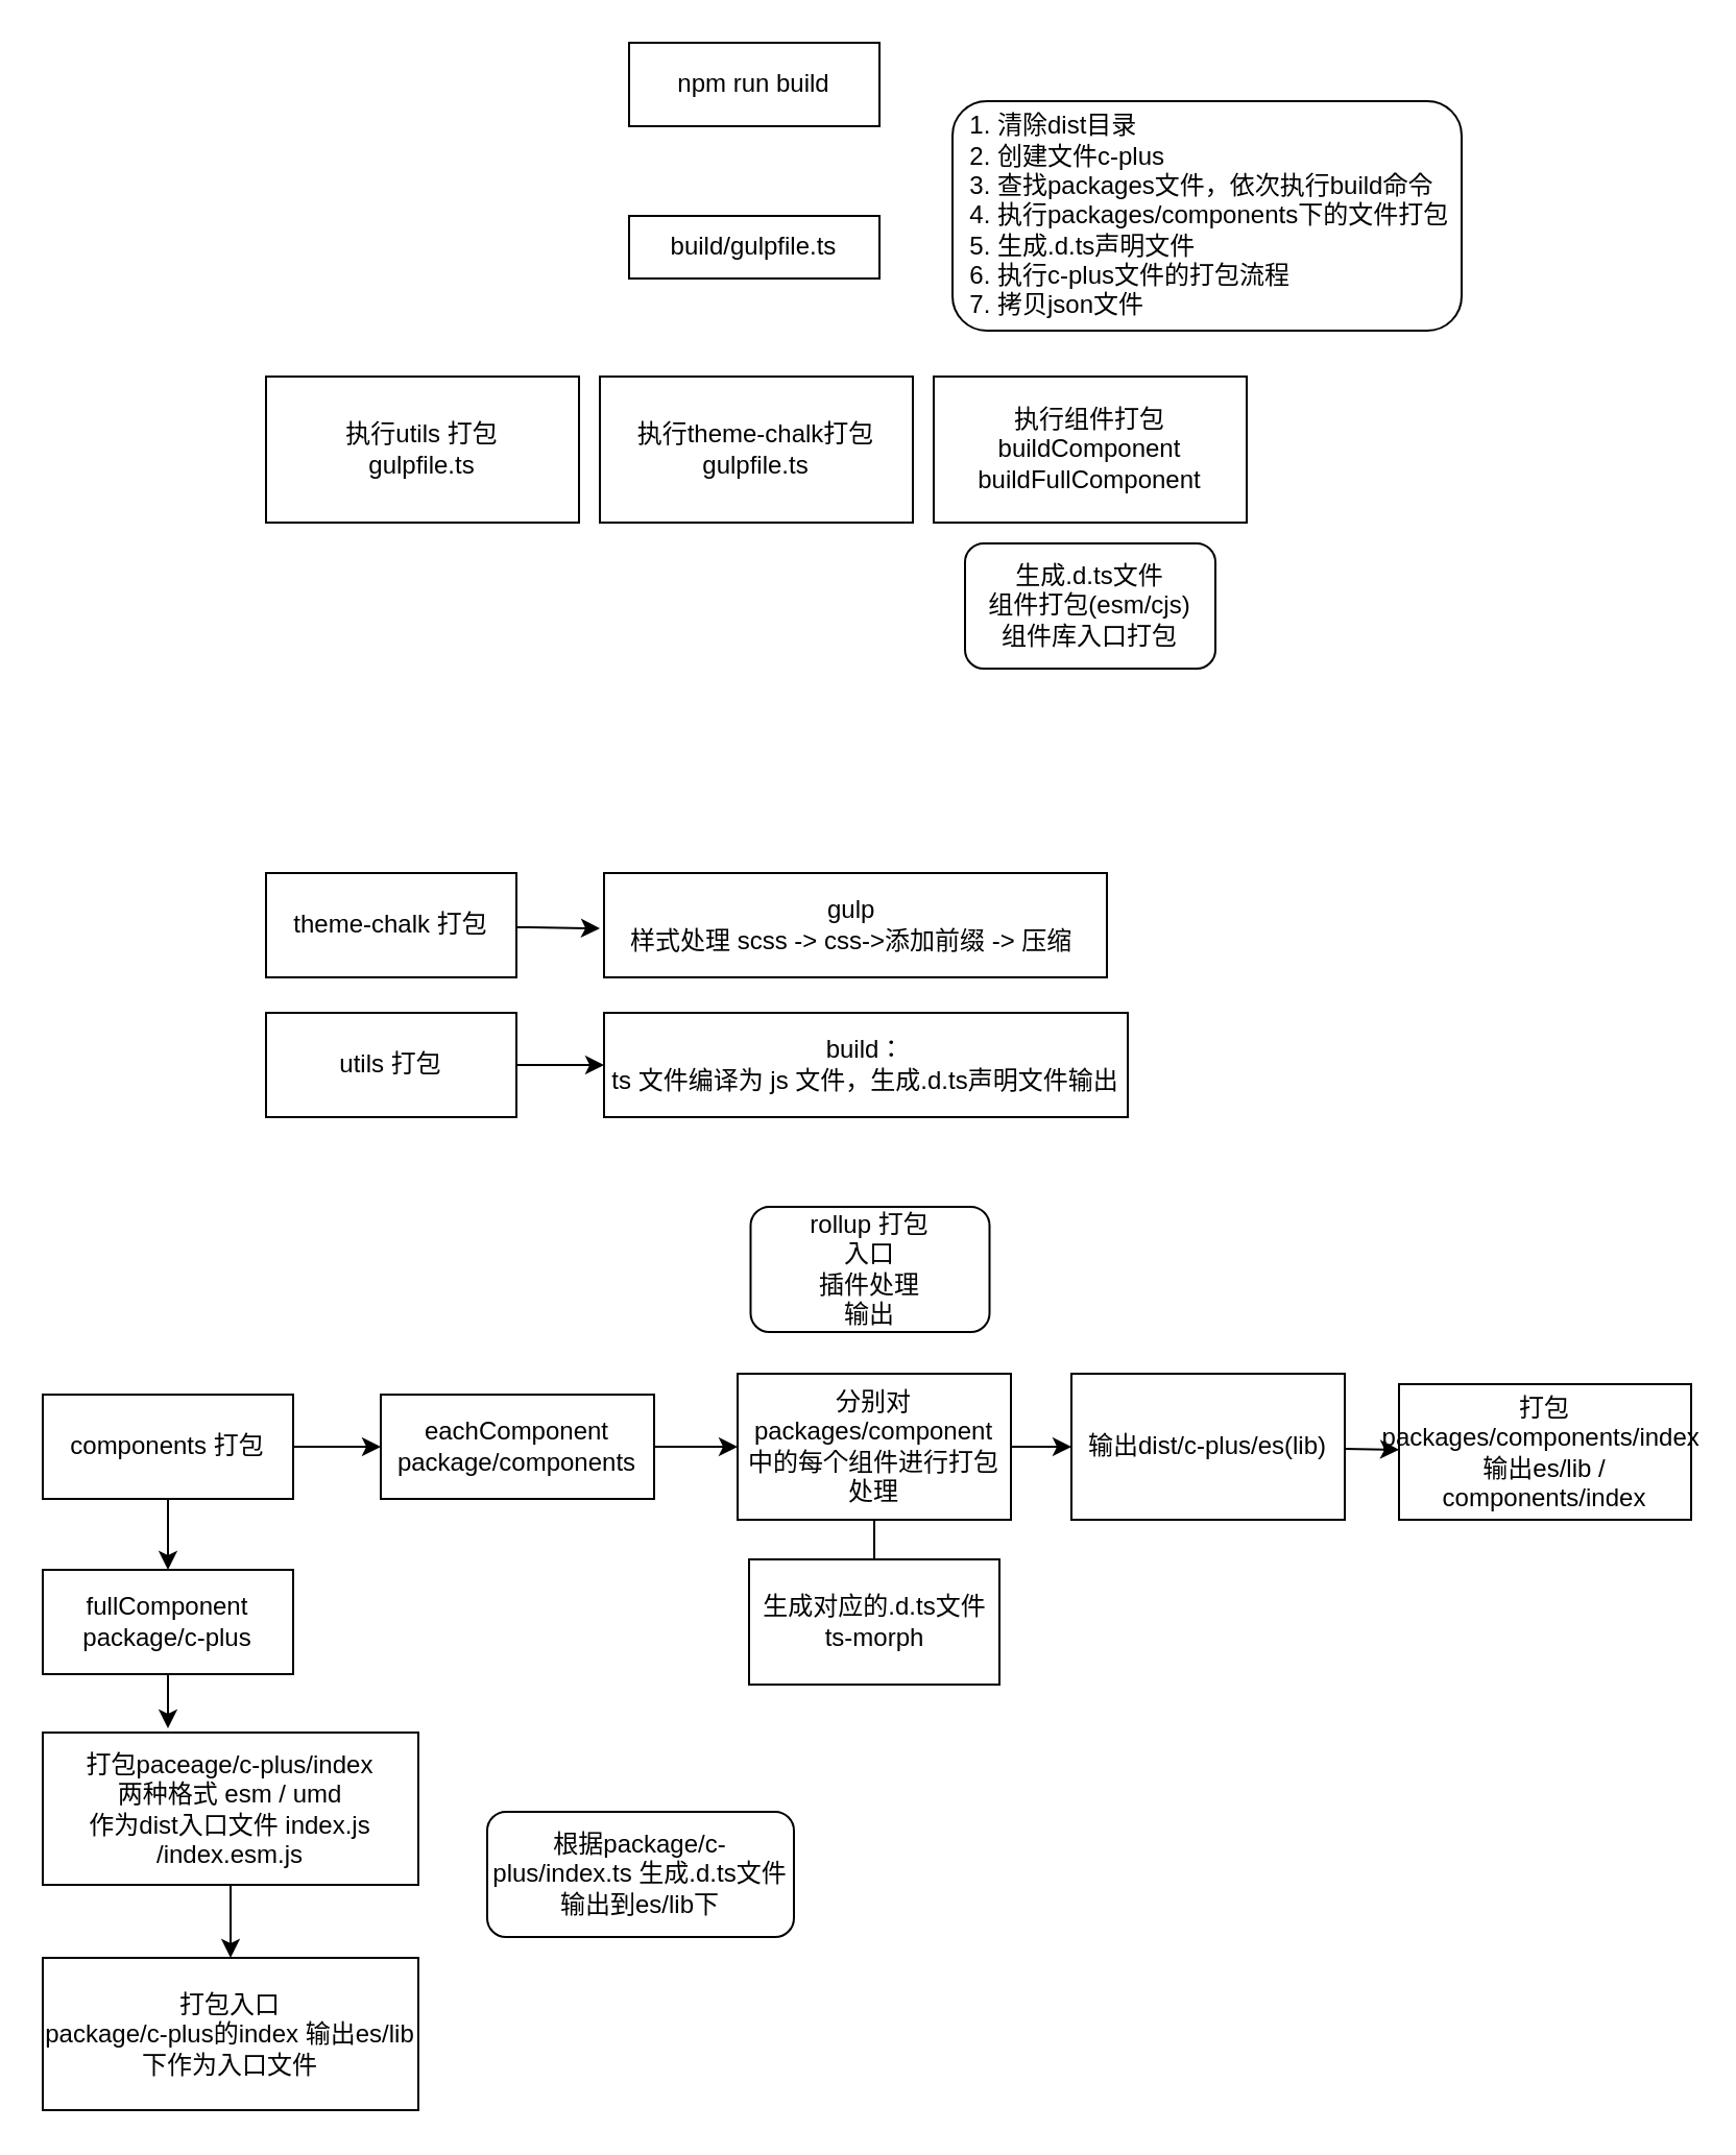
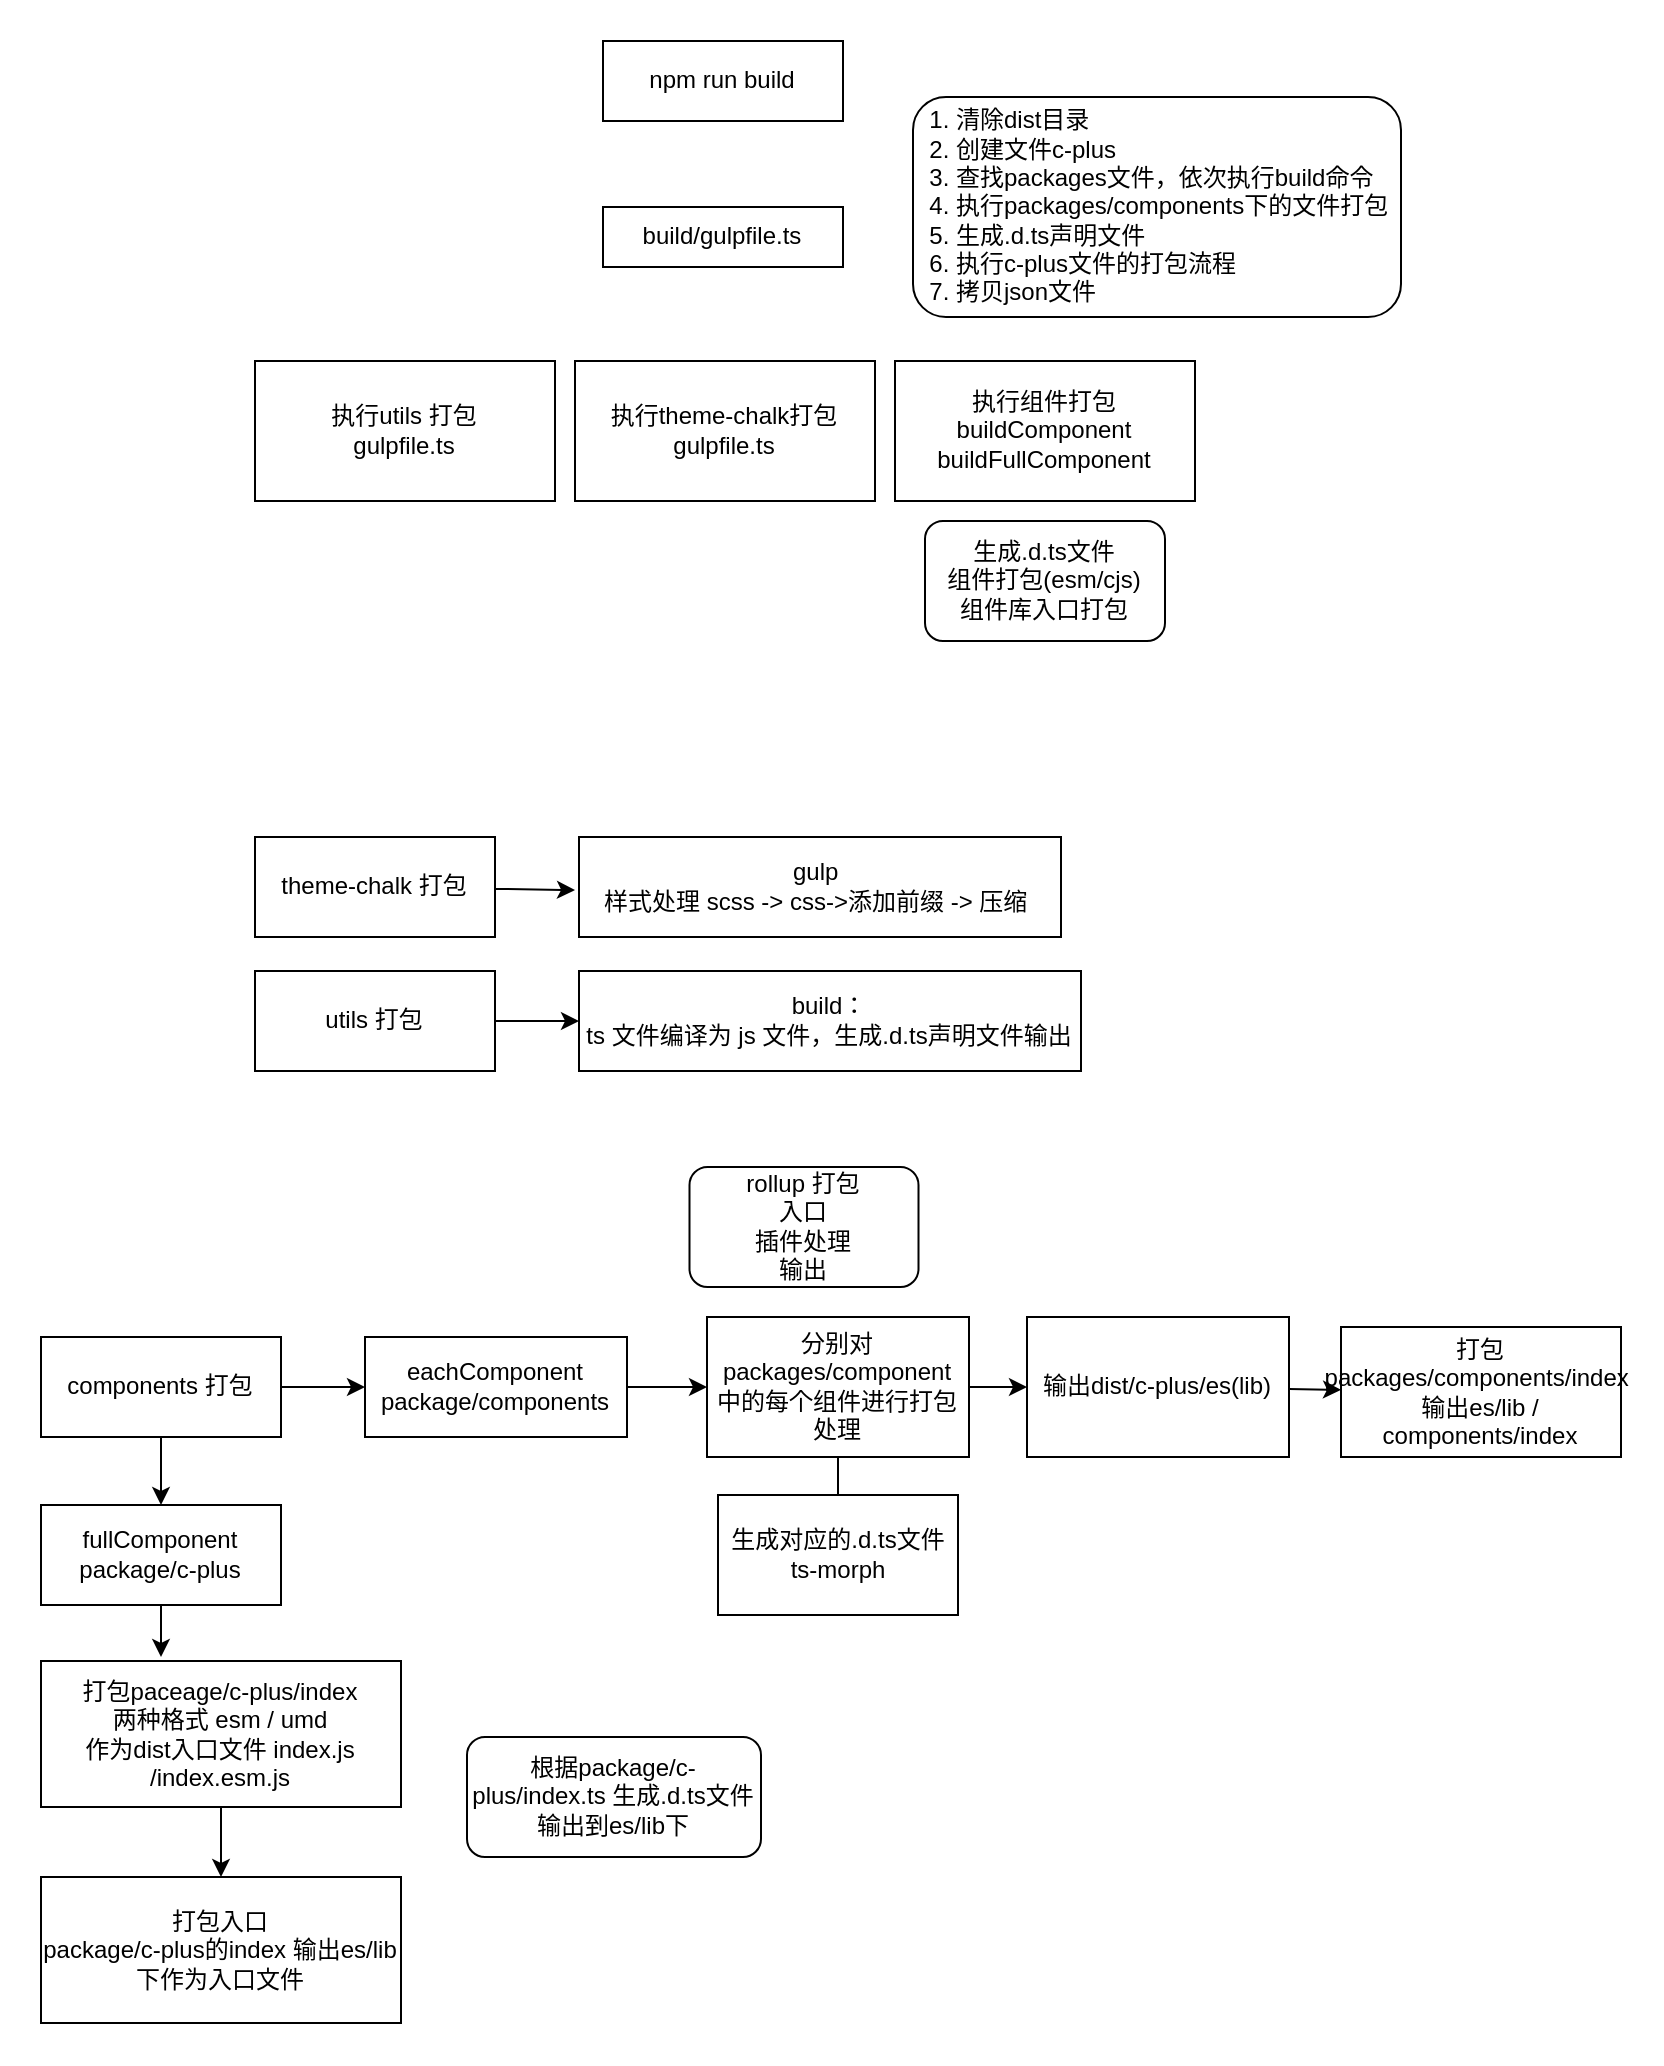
  <mxCell id="0" />
  <mxCell id="1" parent="0" />
  <mxCell id="2" value="npm run build" style="rounded=0;whiteSpace=wrap;html=1;" parent="1" vertex="1"><mxGeometry x="301" y="20" width="120" height="40" as="geometry" /></mxCell>
  <mxCell id="3" value="build/gulpfile.ts" style="rounded=0;whiteSpace=wrap;html=1;" parent="1" vertex="1"><mxGeometry x="301" y="103" width="120" height="30" as="geometry" /></mxCell>
  <mxCell id="4" value="&lt;span&gt;&amp;nbsp; 1. 清除dist目录&lt;br&gt;&amp;nbsp; 2. 创建文件c-plus&lt;br&gt;&amp;nbsp; 3. 查找packages文件，依次执行build命令&lt;br&gt;&amp;nbsp; 4. 执行packages/components下的文件打包&lt;br&gt;&amp;nbsp; 5. 生成.d.ts声明文件&lt;br&gt;&amp;nbsp; 6. 执行c-plus文件的打包流程&lt;br&gt;&amp;nbsp; 7. 拷贝json文件&lt;br&gt;&lt;/span&gt;" style="rounded=1;whiteSpace=wrap;html=1;align=left;" parent="1" vertex="1"><mxGeometry x="456" y="48" width="244" height="110" as="geometry" /></mxCell>
  <mxCell id="5" value="执行utils 打包&lt;br&gt;gulpfile.ts" style="rounded=0;whiteSpace=wrap;html=1;" parent="1" vertex="1"><mxGeometry x="127" y="180" width="150" height="70" as="geometry" /></mxCell>
  <mxCell id="6" value="执行theme-chalk打包&lt;br&gt;gulpfile.ts" style="rounded=0;whiteSpace=wrap;html=1;" parent="1" vertex="1"><mxGeometry x="287" y="180" width="150" height="70" as="geometry" /></mxCell>
  <mxCell id="7" value="执行组件打包&lt;br&gt;buildComponent&lt;br&gt;buildFullComponent" style="rounded=0;whiteSpace=wrap;html=1;fontStyle=0" parent="1" vertex="1"><mxGeometry x="447" y="180" width="150" height="70" as="geometry" /></mxCell>
  <mxCell id="8" value="&lt;span&gt;生成.d.ts文件&lt;/span&gt;&lt;br&gt;&lt;span&gt;组件打包(esm/cjs)&lt;/span&gt;&lt;br&gt;&lt;span&gt;组件库入口打包&lt;/span&gt;" style="rounded=1;whiteSpace=wrap;html=1;" parent="1" vertex="1"><mxGeometry x="462" y="260" width="120" height="60" as="geometry" /></mxCell>
  <mxCell id="9" style="edgeStyle=none;html=1;" parent="1" source="10" edge="1"><mxGeometry relative="1" as="geometry"><mxPoint x="287" y="444.562" as="targetPoint" /></mxGeometry></mxCell>
  <mxCell id="10" value="theme-chalk 打包" style="rounded=0;whiteSpace=wrap;html=1;" parent="1" vertex="1"><mxGeometry x="127" y="418" width="120" height="50" as="geometry" /></mxCell>
  <mxCell id="11" value="gulp&amp;nbsp;&lt;br&gt;样式处理 scss -&amp;gt; css-&amp;gt;添加前缀 -&amp;gt; 压缩&amp;nbsp;" style="rounded=0;whiteSpace=wrap;html=1;" parent="1" vertex="1"><mxGeometry x="289" y="418" width="241" height="50" as="geometry" /></mxCell>
  <mxCell id="12" style="edgeStyle=none;html=1;entryX=0;entryY=0.5;entryDx=0;entryDy=0;" parent="1" source="13" target="14" edge="1"><mxGeometry relative="1" as="geometry" /></mxCell>
  <mxCell id="13" value="utils 打包" style="rounded=0;whiteSpace=wrap;html=1;" parent="1" vertex="1"><mxGeometry x="127" y="485" width="120" height="50" as="geometry" /></mxCell>
  <mxCell id="14" value="build：&lt;br&gt;ts 文件编译为 js 文件，生成.d.ts声明文件输出" style="rounded=0;whiteSpace=wrap;html=1;" parent="1" vertex="1"><mxGeometry x="289" y="485" width="251" height="50" as="geometry" /></mxCell>
  <mxCell id="15" style="edgeStyle=none;html=1;entryX=0;entryY=0.5;entryDx=0;entryDy=0;" parent="1" source="17" target="19" edge="1"><mxGeometry relative="1" as="geometry" /></mxCell>
  <mxCell id="16" style="edgeStyle=none;html=1;" parent="1" source="17" edge="1"><mxGeometry relative="1" as="geometry"><mxPoint x="80" y="752" as="targetPoint" /></mxGeometry></mxCell>
  <mxCell id="17" value="components 打包" style="rounded=0;whiteSpace=wrap;html=1;" parent="1" vertex="1"><mxGeometry x="20" y="668" width="120" height="50" as="geometry" /></mxCell>
  <mxCell id="18" style="edgeStyle=none;html=1;" parent="1" source="19" edge="1"><mxGeometry relative="1" as="geometry"><mxPoint x="353" y="693" as="targetPoint" /></mxGeometry></mxCell>
  <mxCell id="19" value="eachComponent&lt;br&gt;package/components" style="rounded=0;whiteSpace=wrap;html=1;" parent="1" vertex="1"><mxGeometry x="182" y="668" width="131" height="50" as="geometry" /></mxCell>
  <mxCell id="20" value="" style="edgeStyle=none;html=1;" parent="1" source="21" edge="1"><mxGeometry relative="1" as="geometry"><mxPoint x="80" y="828" as="targetPoint" /></mxGeometry></mxCell>
  <mxCell id="21" value="fullComponent&lt;br&gt;package/c-plus" style="rounded=0;whiteSpace=wrap;html=1;" parent="1" vertex="1"><mxGeometry x="20" y="752" width="120" height="50" as="geometry" /></mxCell>
  <mxCell id="22" style="edgeStyle=none;html=1;" parent="1" source="24" edge="1"><mxGeometry relative="1" as="geometry"><mxPoint x="513" y="693" as="targetPoint" /></mxGeometry></mxCell>
  <mxCell id="23" value="" style="edgeStyle=none;html=1;endArrow=none;" parent="1" source="24" target="28" edge="1"><mxGeometry relative="1" as="geometry" /></mxCell>
  <mxCell id="24" value="分别对 packages/component 中的每个组件进行打包处理" style="rounded=0;whiteSpace=wrap;html=1;align=center;" parent="1" vertex="1"><mxGeometry x="353" y="658" width="131" height="70" as="geometry" /></mxCell>
  <mxCell id="25" value="" style="edgeStyle=none;html=1;" parent="1" source="26" target="31" edge="1"><mxGeometry relative="1" as="geometry" /></mxCell>
  <mxCell id="26" value="输出dist/c-plus/es(lib)" style="rounded=0;whiteSpace=wrap;html=1;align=center;" parent="1" vertex="1"><mxGeometry x="513" y="658" width="131" height="70" as="geometry" /></mxCell>
- <mxCell id="27" value="rollup 打包&lt;br&gt;入口&lt;br&gt;插件处理&lt;br&gt;输出&lt;br&gt;" style="rounded=1;whiteSpace=wrap;html=1;" parent="1" vertex="1"><mxGeometry x="359.25" y="578" width="114.5" height="60" as="geometry" /></mxCell>
+ <mxCell id="27" value="rollup 打包&lt;br&gt;入口&lt;br&gt;插件处理&lt;br&gt;输出&lt;br&gt;" style="rounded=1;whiteSpace=wrap;html=1;" parent="1" vertex="1"><mxGeometry x="344.25" y="583" width="114.5" height="60" as="geometry" /></mxCell>
  <mxCell id="28" value="生成对应的.d.ts文件&lt;br&gt;ts-morph" style="whiteSpace=wrap;html=1;rounded=0;" parent="1" vertex="1"><mxGeometry x="358.5" y="747" width="120" height="60" as="geometry" /></mxCell>
  <mxCell id="29" value="" style="edgeStyle=none;html=1;" parent="1" source="30" target="32" edge="1"><mxGeometry relative="1" as="geometry" /></mxCell>
  <mxCell id="30" value="打包paceage/c-plus/index&lt;br&gt;两种格式 esm / umd&lt;br&gt;作为dist入口文件 index.js /index.esm.js" style="rounded=0;whiteSpace=wrap;html=1;" parent="1" vertex="1"><mxGeometry x="20" y="830" width="180" height="73" as="geometry" /></mxCell>
  <mxCell id="31" value="打包 packages/components/index&amp;nbsp;&lt;br&gt;输出es/lib / components/index" style="whiteSpace=wrap;html=1;rounded=0;" parent="1" vertex="1"><mxGeometry x="670" y="663" width="140" height="65" as="geometry" /></mxCell>
  <mxCell id="32" value="打包入口&lt;br&gt;package/c-plus的index 输出es/lib下作为入口文件" style="rounded=0;whiteSpace=wrap;html=1;" parent="1" vertex="1"><mxGeometry x="20" y="938" width="180" height="73" as="geometry" /></mxCell>
  <mxCell id="33" value="根据package/c-plus/index.ts 生成.d.ts文件输出到es/lib下" style="rounded=1;whiteSpace=wrap;html=1;" vertex="1" parent="1"><mxGeometry x="233" y="868" width="147" height="60" as="geometry" /></mxCell>
